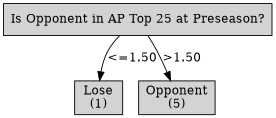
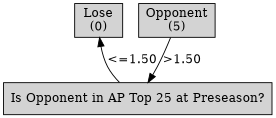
  digraph {
    node [shape=box style=filled weight=2]
-   n1 [label="Lose\n(1)\n"]
+   n1 [label="Lose\n(0)\n"]
    n2 [label="Opponent\n(5)\n"]
    n3 [label="Is Opponent in AP Top 25 at Preseason?\n" weight=1]
    subgraph sub_1 {
      rank=same
      n1
      n2
    }
    subgraph sub_2 {
      rank=same
      n3
    }
    n3 -> n1 [label="<=1.50"]
-   n3 -> n2 [label=">1.50"]
+   n2 -> n3 [label=">1.50"]
  }
